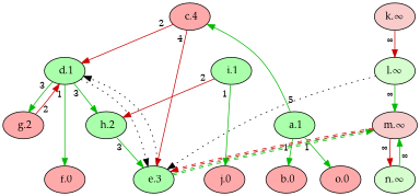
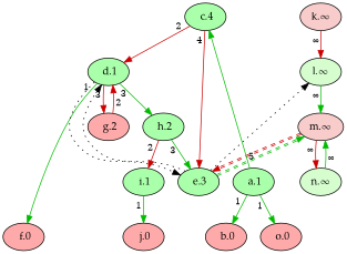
  digraph {
    rankdir=TB
    node [fillcolor="#FFAAAA" fontname=Palatino fontsize=14 style=filled]
    edge [color="#00BB00" dir=forward fontsize=12 labeldistance=1.5 style=solid]
    n1 [label=" b.0"]
    n2 [label=" f.0"]
    n3 [label=" j.0"]
    n4 [label=" o.0"]
-   n5 [label=" c.4"]
+   n5 [fillcolor="#AAFFAA" label=" c.4"]
    n6 [fillcolor="#AAFFAA" label=" d.1"]
    n7 [fillcolor="#AAFFAA" label=" e.3"]
    n8 [fillcolor="#AAFFAA" label=" i.1"]
    n9 [label=" g.2"]
    n10 [fillcolor="#AAFFAA" label=" h.2"]
    n11 [fillcolor="#f7cccb" label="m.∞"]
    n12 [fillcolor="#AAFFAA" label=" a.1"]
    n13 [fillcolor="#d5fdce" label="n.∞"]
    n14 [fillcolor="#d5fdce" label="l.∞"]
    n15 [fillcolor="#f7cccb" label="k.∞"]
    subgraph sub_1 {
      rank=max
      n1
      n2
      n3
      n4
    }
    subgraph sub_2 {
      rank=min
      n5
    }
    n5 -> n6 [color="#CC0000" taillabel=2]
    n5 -> n7 [color="#CC0000" taillabel=4]
    n6 -> n2 [taillabel=1]
    n6 -> n7 [color=black constraint=false style=dotted]
-   n6 -> n9 [taillabel=3]
+   n6 -> n9 [color="#CC0000" taillabel=3]
    n6 -> n10 [taillabel=3]
    n7 -> n6 [color=black constraint=false style=dotted]
    n7 -> n11 [color="#00BB00:#00BB00" constraint=false style=dashed]
    n8 -> n3 [taillabel=1]
    n9 -> n6 [color="#CC0000" taillabel=2]
    n10 -> n7 [taillabel=3]
-   n8 -> n10 [color="#CC0000" taillabel=2]
+   n10 -> n8 [color="#CC0000" taillabel=2]
    n11 -> n7 [color="#CC0000:#CC0000" constraint=false style=dashed]
    n11 -> n13 [color="#CC0000" taillabel="∞"]
    n12 -> n1 [taillabel=1]
    n12 -> n4 [taillabel=1]
    n12 -> n5 [taillabel=5]
    n13 -> n11 [taillabel="∞"]
-   n14 -> n7 [color=black constraint=false style=dotted]
+   n7 -> n14 [color=black constraint=false style=dotted]
    n14 -> n11 [taillabel="∞"]
    n15 -> n14 [color="#CC0000" taillabel="∞"]
  }
